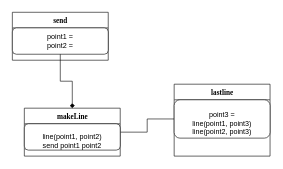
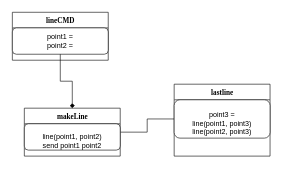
  <mxCell id="0" />
  <mxCell id="1" parent="0" />
- <mxCell id="2" value="send" style="swimlane;html=1;fontStyle=1;align=center;verticalAlign=top;childLayout=stackLayout;horizontal=1;startSize=26;horizontalStack=0;resizeParent=1;resizeLast=0;collapsible=1;marginBottom=0;swimlaneFillColor=#ffffff;rounded=0;shadow=0;comic=0;labelBackgroundColor=none;strokeWidth=1;fillColor=none;fontFamily=Verdana;fontSize=12" parent="1" vertex="1"><mxGeometry x="20" y="20" width="160" height="80" as="geometry" /></mxCell>
+ <mxCell id="2" value="lineCMD" style="swimlane;html=1;fontStyle=1;align=center;verticalAlign=top;childLayout=stackLayout;horizontal=1;startSize=26;horizontalStack=0;resizeParent=1;resizeLast=0;collapsible=1;marginBottom=0;swimlaneFillColor=#ffffff;rounded=0;shadow=0;comic=0;labelBackgroundColor=none;strokeWidth=1;fillColor=none;fontFamily=Verdana;fontSize=12" parent="1" vertex="1"><mxGeometry x="20" y="20" width="160" height="80" as="geometry" /></mxCell>
  <mxCell id="3" value="point1 =&lt;br&gt;point2 =" style="rounded=1;whiteSpace=wrap;html=1;" vertex="1" parent="2"><mxGeometry y="26" width="160" height="44" as="geometry" /></mxCell>
  <mxCell id="4" style="edgeStyle=orthogonalEdgeStyle;rounded=0;orthogonalLoop=1;jettySize=auto;html=1;exitX=0.5;exitY=1;exitDx=0;exitDy=0;" edge="1" parent="2" source="3" target="3"><mxGeometry relative="1" as="geometry" /></mxCell>
  <mxCell id="5" style="edgeStyle=orthogonalEdgeStyle;rounded=0;orthogonalLoop=1;jettySize=auto;html=1;endArrow=none;" edge="1" parent="1" source="6" target="11"><mxGeometry relative="1" as="geometry" /></mxCell>
  <mxCell id="6" value="makeLine" style="swimlane;html=1;fontStyle=1;align=center;verticalAlign=top;childLayout=stackLayout;horizontal=1;startSize=26;horizontalStack=0;resizeParent=1;resizeLast=0;collapsible=1;marginBottom=0;swimlaneFillColor=#ffffff;rounded=0;shadow=0;comic=0;labelBackgroundColor=none;strokeWidth=1;fillColor=none;fontFamily=Verdana;fontSize=12" vertex="1" parent="1"><mxGeometry x="40" y="180" width="160" height="80" as="geometry" /></mxCell>
  <mxCell id="7" value="&lt;br&gt;&lt;div&gt;line(point1, point2)&lt;/div&gt;&lt;div&gt;send point1 point2&lt;br&gt;&lt;/div&gt;" style="rounded=1;whiteSpace=wrap;html=1;" vertex="1" parent="6"><mxGeometry y="26" width="160" height="44" as="geometry" /></mxCell>
  <mxCell id="8" style="edgeStyle=orthogonalEdgeStyle;rounded=0;orthogonalLoop=1;jettySize=auto;html=1;exitX=0.5;exitY=1;exitDx=0;exitDy=0;" edge="1" parent="6" source="7" target="7"><mxGeometry relative="1" as="geometry" /></mxCell>
  <mxCell id="9" style="edgeStyle=orthogonalEdgeStyle;rounded=0;orthogonalLoop=1;jettySize=auto;html=1;entryX=0.5;entryY=0;entryDx=0;entryDy=0;endArrow=diamond;" edge="1" parent="1" source="3" target="6"><mxGeometry relative="1" as="geometry" /></mxCell>
  <mxCell id="10" value="&lt;div&gt;lastline&lt;/div&gt;&lt;div&gt;&lt;br&gt;&lt;/div&gt;" style="swimlane;html=1;fontStyle=1;align=center;verticalAlign=top;childLayout=stackLayout;horizontal=1;startSize=26;horizontalStack=0;resizeParent=1;resizeLast=0;collapsible=1;marginBottom=0;swimlaneFillColor=#ffffff;rounded=0;shadow=0;comic=0;labelBackgroundColor=none;strokeWidth=1;fillColor=none;fontFamily=Verdana;fontSize=12" vertex="1" parent="1"><mxGeometry x="290" y="140" width="160" height="120" as="geometry" /></mxCell>
  <mxCell id="11" value="&lt;br&gt;&lt;div&gt;point3 =&lt;br&gt;&lt;/div&gt;&lt;div&gt;line(point1, point3)&lt;/div&gt;&lt;div&gt;line(point2, point3)&lt;br&gt;&lt;/div&gt;" style="rounded=1;whiteSpace=wrap;html=1;" vertex="1" parent="10"><mxGeometry y="26" width="160" height="64" as="geometry" /></mxCell>
  <mxCell id="12" style="edgeStyle=orthogonalEdgeStyle;rounded=0;orthogonalLoop=1;jettySize=auto;html=1;exitX=0.5;exitY=1;exitDx=0;exitDy=0;" edge="1" parent="10" source="11" target="11"><mxGeometry relative="1" as="geometry" /></mxCell>
